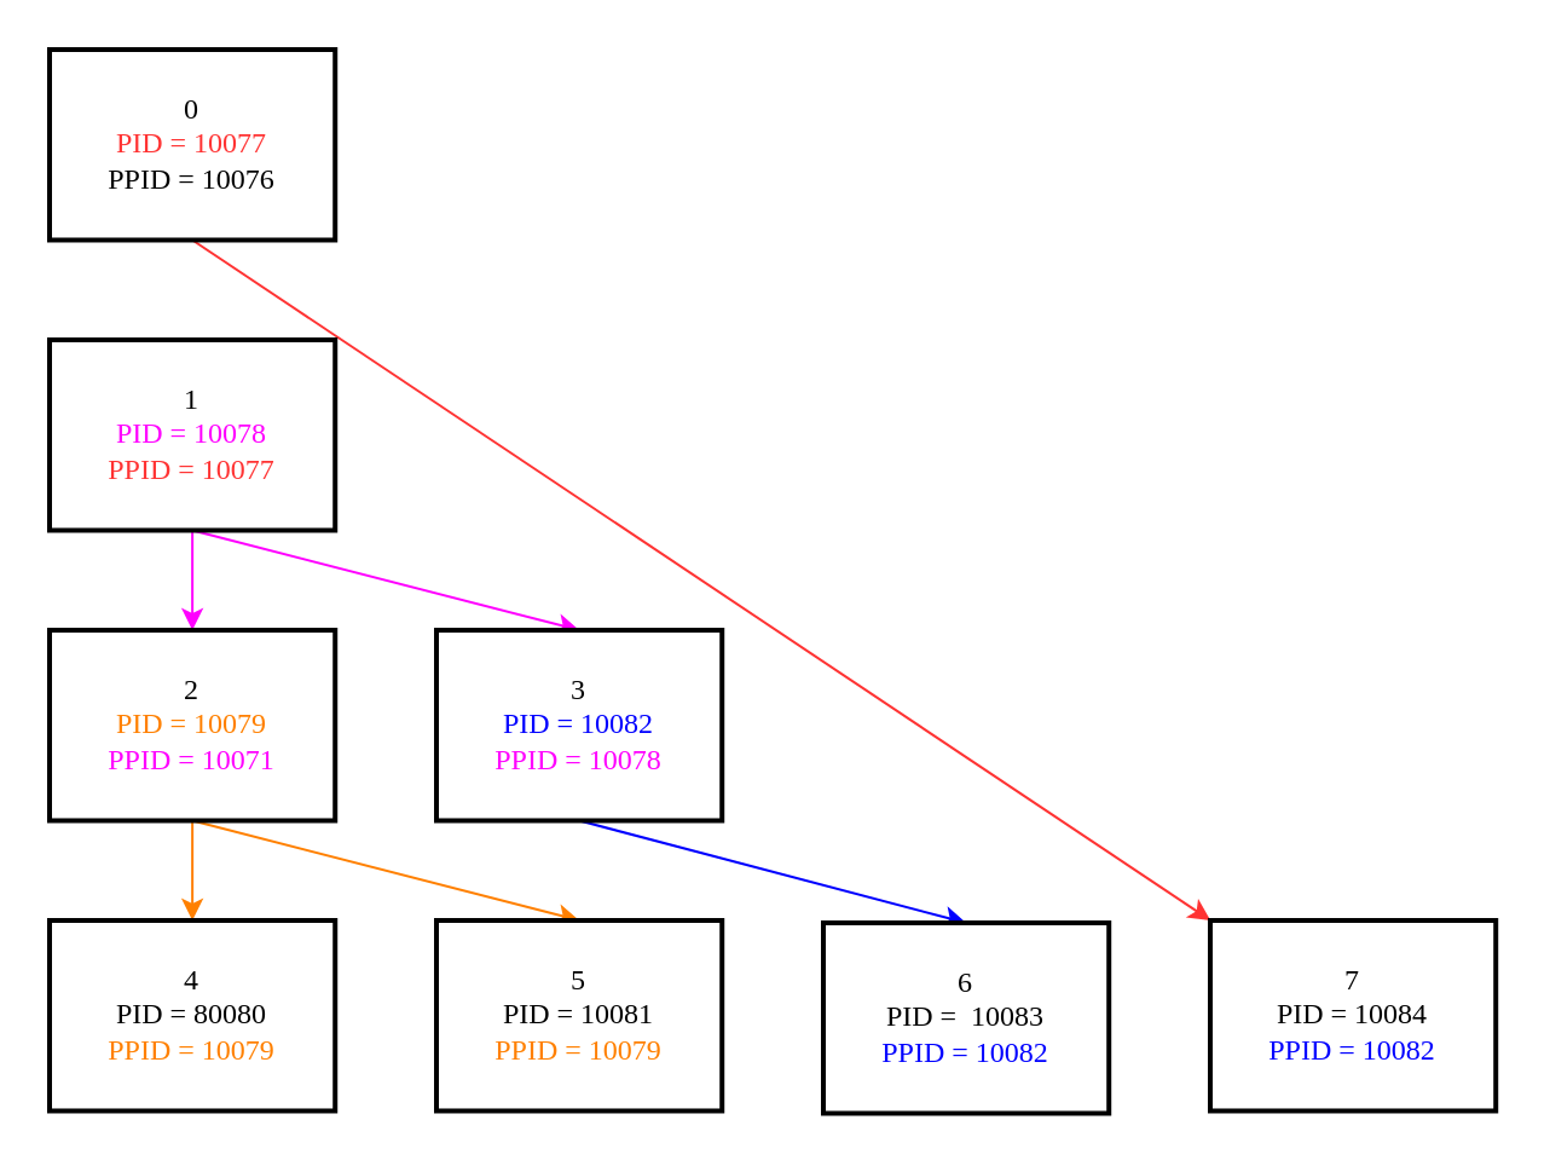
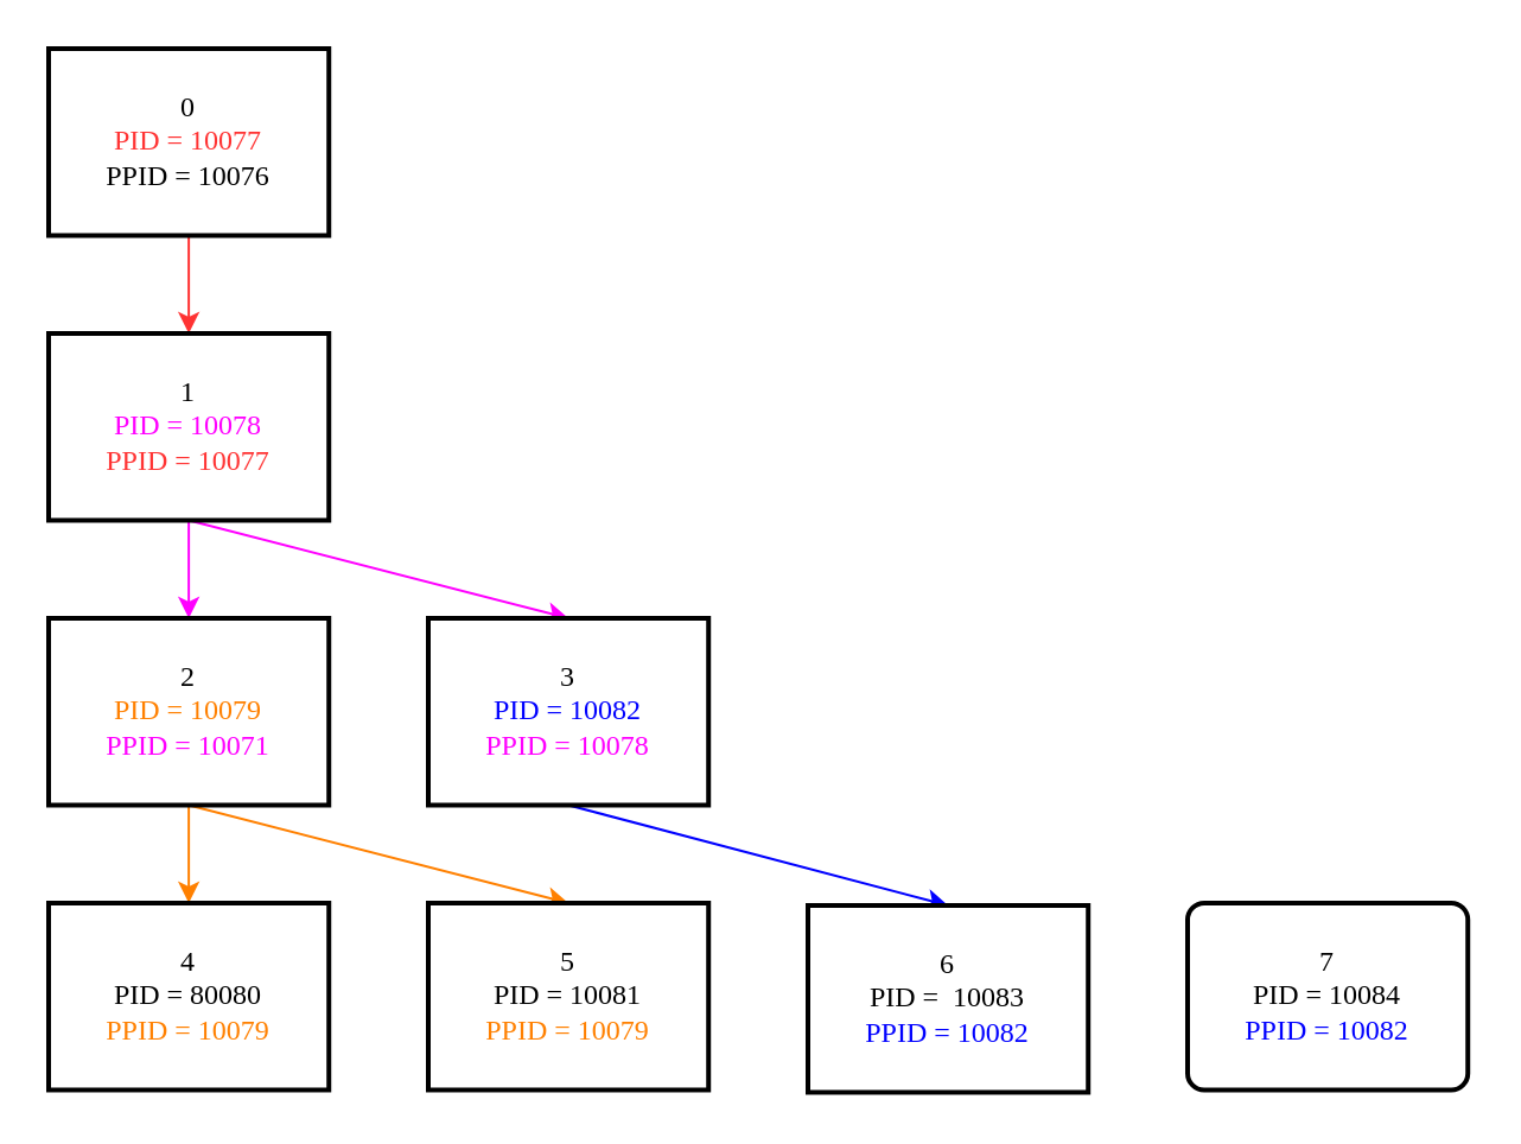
  <mxCell id="0" />
  <mxCell id="1" parent="0" />
- <mxCell id="2" style="rounded=0;orthogonalLoop=1;jettySize=auto;html=1;exitX=0.5;exitY=1;exitDx=0;exitDy=0;fillColor=#f8cecc;strokeColor=#FF3333;" edge="1" parent="1" source="3" target="15"><mxGeometry relative="1" as="geometry" /></mxCell>
+ <mxCell id="2" style="rounded=0;orthogonalLoop=1;jettySize=auto;html=1;exitX=0.5;exitY=1;exitDx=0;exitDy=0;entryX=0.5;entryY=0;entryDx=0;entryDy=0;fillColor=#f8cecc;strokeColor=#FF3333;" edge="1" parent="1" source="3" target="6"><mxGeometry relative="1" as="geometry" /></mxCell>
  <mxCell id="3" value="0&lt;br&gt;&lt;font color=&quot;#ff3333&quot;&gt;PID = 10077&lt;/font&gt;&lt;br&gt;PPID = 10076" style="rounded=0;whiteSpace=wrap;html=1;absoluteArcSize=1;arcSize=14;strokeWidth=2;fontFamily=Times New Roman;" vertex="1" parent="1"><mxGeometry x="20" y="20" width="118.11" height="78.74" as="geometry" /></mxCell>
  <mxCell id="4" style="rounded=0;orthogonalLoop=1;jettySize=auto;html=1;exitX=0.5;exitY=1;exitDx=0;exitDy=0;entryX=0.5;entryY=0;entryDx=0;entryDy=0;strokeColor=#FF00FF;" edge="1" parent="1" source="6" target="9"><mxGeometry relative="1" as="geometry" /></mxCell>
  <mxCell id="5" style="rounded=0;orthogonalLoop=1;jettySize=auto;html=1;exitX=0.5;exitY=1;exitDx=0;exitDy=0;entryX=0.5;entryY=0;entryDx=0;entryDy=0;strokeColor=#FF00FF;" edge="1" parent="1" source="6" target="11"><mxGeometry relative="1" as="geometry" /></mxCell>
  <mxCell id="6" value="1&lt;br&gt;&lt;font color=&quot;#ff00ff&quot;&gt;PID = 10078&lt;/font&gt;&lt;br&gt;&lt;font color=&quot;#ff3333&quot;&gt;PPID = 10077&lt;/font&gt;" style="rounded=0;whiteSpace=wrap;html=1;absoluteArcSize=1;arcSize=14;strokeWidth=2;fontFamily=Times New Roman;" vertex="1" parent="1"><mxGeometry x="20" y="140" width="118.11" height="78.74" as="geometry" /></mxCell>
  <mxCell id="7" style="edgeStyle=none;rounded=0;orthogonalLoop=1;jettySize=auto;html=1;exitX=0.5;exitY=1;exitDx=0;exitDy=0;entryX=0.5;entryY=0;entryDx=0;entryDy=0;strokeColor=#FF8000;" edge="1" parent="1" source="9" target="12"><mxGeometry relative="1" as="geometry" /></mxCell>
  <mxCell id="8" style="edgeStyle=none;rounded=0;orthogonalLoop=1;jettySize=auto;html=1;exitX=0.5;exitY=1;exitDx=0;exitDy=0;entryX=0.5;entryY=0;entryDx=0;entryDy=0;strokeColor=#FF8000;" edge="1" parent="1" source="9" target="13"><mxGeometry relative="1" as="geometry" /></mxCell>
  <mxCell id="9" value="2&lt;br&gt;&lt;font color=&quot;#ff8000&quot;&gt;PID = 10079&lt;/font&gt;&lt;br&gt;&lt;font color=&quot;#ff00ff&quot;&gt;PPID = 10071&lt;/font&gt;" style="rounded=0;whiteSpace=wrap;html=1;absoluteArcSize=1;arcSize=14;strokeWidth=2;fontFamily=Times New Roman;" vertex="1" parent="1"><mxGeometry x="20" y="260" width="118.11" height="78.74" as="geometry" /></mxCell>
  <mxCell id="10" style="edgeStyle=none;rounded=0;orthogonalLoop=1;jettySize=auto;html=1;exitX=0.5;exitY=1;exitDx=0;exitDy=0;entryX=0.5;entryY=0;entryDx=0;entryDy=0;strokeColor=#0000FF;" edge="1" parent="1" source="11" target="14"><mxGeometry relative="1" as="geometry" /></mxCell>
  <mxCell id="11" value="3&lt;br&gt;&lt;font color=&quot;#0000ff&quot;&gt;PID = 10082&lt;/font&gt;&lt;br&gt;&lt;font color=&quot;#ff00ff&quot;&gt;PPID = 10078&lt;/font&gt;" style="rounded=0;whiteSpace=wrap;html=1;absoluteArcSize=1;arcSize=14;strokeWidth=2;fontFamily=Times New Roman;" vertex="1" parent="1"><mxGeometry x="180" y="260" width="118.11" height="78.74" as="geometry" /></mxCell>
  <mxCell id="12" value="4&lt;br&gt;PID = 80080&lt;br&gt;&lt;font color=&quot;#ff8000&quot;&gt;PPID = 10079&lt;/font&gt;" style="rounded=0;whiteSpace=wrap;html=1;absoluteArcSize=1;arcSize=14;strokeWidth=2;fontFamily=Times New Roman;" vertex="1" parent="1"><mxGeometry x="20" y="380" width="118.11" height="78.74" as="geometry" /></mxCell>
  <mxCell id="13" value="5&lt;br&gt;PID = 10081&lt;br&gt;&lt;font color=&quot;#ff8000&quot;&gt;PPID = 10079&lt;/font&gt;" style="rounded=0;whiteSpace=wrap;html=1;absoluteArcSize=1;arcSize=14;strokeWidth=2;fontFamily=Times New Roman;" vertex="1" parent="1"><mxGeometry x="180" y="380" width="118.11" height="78.74" as="geometry" /></mxCell>
  <mxCell id="14" value="6&lt;br&gt;PID =&amp;nbsp; 10083&lt;br&gt;&lt;font color=&quot;#0000ff&quot;&gt;PPID = 10082&lt;/font&gt;" style="rounded=0;whiteSpace=wrap;html=1;absoluteArcSize=1;arcSize=14;strokeWidth=2;fontFamily=Times New Roman;" vertex="1" parent="1"><mxGeometry x="340" y="381" width="118.11" height="78.74" as="geometry" /></mxCell>
- <mxCell id="15" value="7&lt;br&gt;PID = 10084&lt;br&gt;&lt;font color=&quot;#0000ff&quot;&gt;PPID = 10082&lt;/font&gt;" style="rounded=0;whiteSpace=wrap;html=1;absoluteArcSize=1;arcSize=14;strokeWidth=2;fontFamily=Times New Roman;" vertex="1" parent="1"><mxGeometry x="500" y="380" width="118.11" height="78.74" as="geometry" /></mxCell>
+ <mxCell id="15" value="7&lt;br&gt;PID = 10084&lt;br&gt;&lt;font color=&quot;#0000ff&quot;&gt;PPID = 10082&lt;/font&gt;" style="whiteSpace=wrap;html=1;absoluteArcSize=1;arcSize=14;strokeWidth=2;fontFamily=Times New Roman;rounded=1;" vertex="1" parent="1"><mxGeometry x="500" y="380" width="118.11" height="78.74" as="geometry" /></mxCell>
